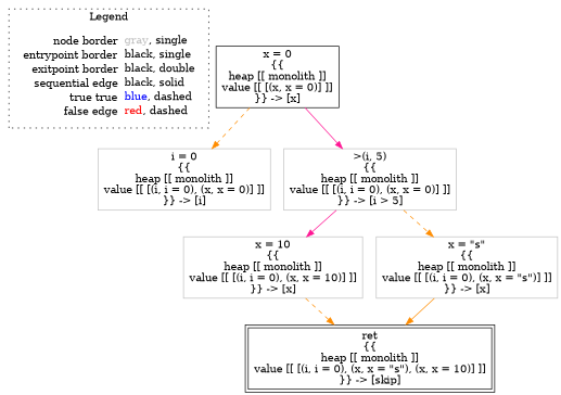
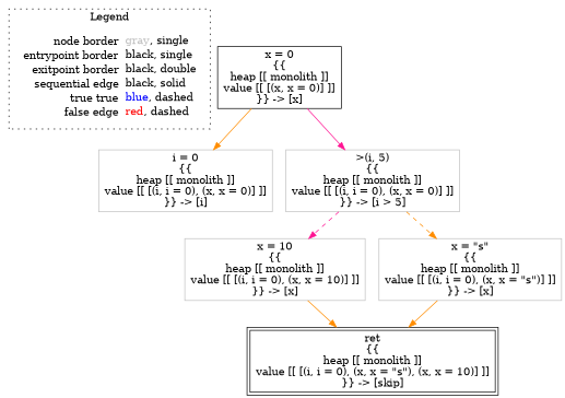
  digraph {
    node [shape=rect color=gray]
    edge [color=darkorange]
    n1 [label=<<table border="0" cellpadding="2" cellspacing="0" cellborder="0"><tr><td align="right">node border&nbsp;</td><td align="left"><font color="gray">gray</font>, single</td></tr><tr><td align="right">entrypoint border&nbsp;</td><td align="left"><font color="black">black</font>, single</td></tr><tr><td align="right">exitpoint border&nbsp;</td><td align="left"><font color="black">black</font>, double</td></tr><tr><td align="right">sequential edge&nbsp;</td><td align="left"><font color="black">black</font>, solid</td></tr><tr><td align="right">true true&nbsp;</td><td align="left"><font color="blue">blue</font>, dashed</td></tr><tr><td align="right">false edge&nbsp;</td><td align="left"><font color="red">red</font>, dashed</td></tr></table>> shape=plaintext color=""]
    n2 [color=black label=<x = 0<BR/>{{<BR/>heap [[ monolith ]]<BR/>value [[ [(x, x = 0)] ]]<BR/>}} -&gt; [x]>]
    n3 [label=<i = 0<BR/>{{<BR/>heap [[ monolith ]]<BR/>value [[ [(i, i = 0), (x, x = 0)] ]]<BR/>}} -&gt; [i]>]
    n4 [label=<&gt;(i, 5)<BR/>{{<BR/>heap [[ monolith ]]<BR/>value [[ [(i, i = 0), (x, x = 0)] ]]<BR/>}} -&gt; [i &gt; 5]>]
    n5 [label=<x = 10<BR/>{{<BR/>heap [[ monolith ]]<BR/>value [[ [(i, i = 0), (x, x = 10)] ]]<BR/>}} -&gt; [x]>]
    n6 [color=black label=<ret<BR/>{{<BR/>heap [[ monolith ]]<BR/>value [[ [(i, i = 0), (x, x = &quot;s&quot;), (x, x = 10)] ]]<BR/>}} -&gt; [skip]> peripheries=2]
    n7 [label=<x = &quot;s&quot;<BR/>{{<BR/>heap [[ monolith ]]<BR/>value [[ [(i, i = 0), (x, x = &quot;s&quot;)] ]]<BR/>}} -&gt; [x]>]
    subgraph cluster_1 {
      label=Legend
      style=dotted
      n1
    }
-   n2 -> n3 [style=dashed]
+   n2 -> n3
    n2 -> n4 [color=deeppink]
-   n4 -> n5 [color=deeppink style=solid]
+   n4 -> n5 [color=deeppink style=dashed]
    n4 -> n7 [style=dashed]
-   n5 -> n6 [style=dashed]
+   n5 -> n6
    n7 -> n6
  }
